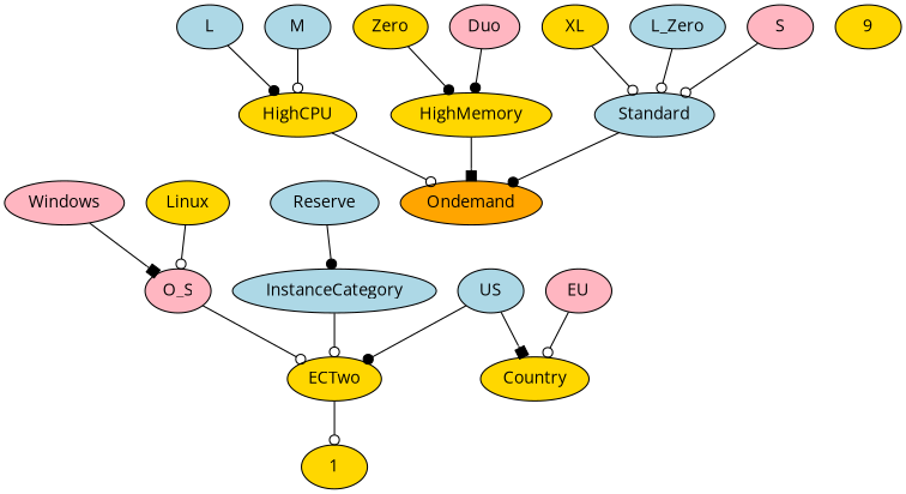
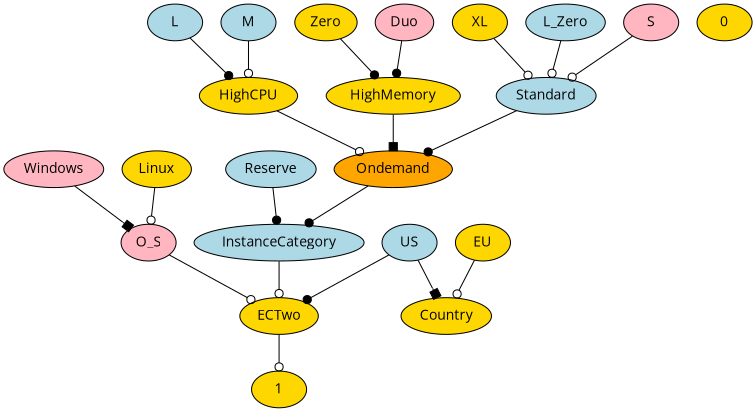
  digraph {
    fontname="Open Sans"
    node [fillcolor=gold fontname="Open Sans" style=filled]
    edge [arrowhead=odot fontname="Open Sans"]
    Standard [fillcolor=lightblue]
    Ondemand [fillcolor=orange]
    InstanceCategory [fillcolor=lightblue]
    L [fillcolor=lightblue]
    HighCPU
    Windows [fillcolor=lightpink]
    O_S [fillcolor=lightpink]
    ECTwo
    n9 [label=Zero]
    HighMemory
    1
-   EU [fillcolor=lightpink]
+   EU
    Country
    Linux
    XL
    L_Zero [fillcolor=lightblue]
    Reserve [fillcolor=lightblue]
    M [fillcolor=lightblue]
    S [fillcolor=lightpink]
    US [fillcolor=lightblue]
-   0 [label=9]
+   0
    Duo [fillcolor=lightpink]
    Standard -> Ondemand [arrowhead=dot]
+   Ondemand -> InstanceCategory [arrowhead=dot]
    InstanceCategory -> ECTwo
    L -> HighCPU [arrowhead=dot]
    HighCPU -> Ondemand
    Windows -> O_S [arrowhead=box]
    O_S -> ECTwo
    ECTwo -> 1
    n9 -> HighMemory [arrowhead=dot]
    HighMemory -> Ondemand [arrowhead=box]
    EU -> Country
    Linux -> O_S
    XL -> Standard
    L_Zero -> Standard
    Reserve -> InstanceCategory [arrowhead=dot]
    M -> HighCPU
    S -> Standard
    US -> ECTwo [arrowhead=dot]
    US -> Country [arrowhead=box]
    Duo -> HighMemory [arrowhead=dot]
  }
